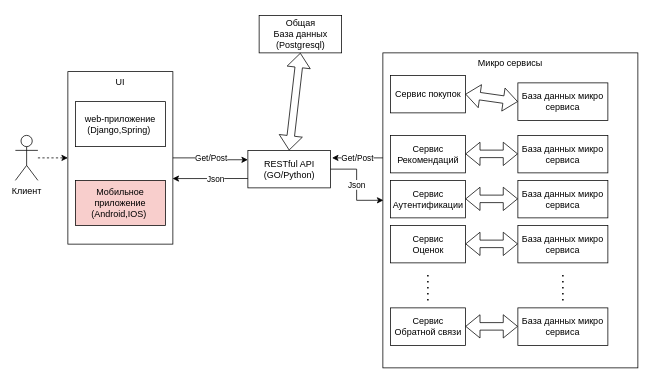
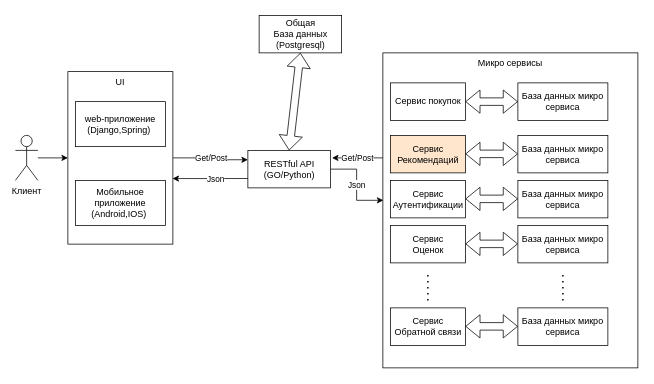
  <mxCell id="0" />
  <mxCell id="1" parent="0" />
  <mxCell id="2" value="Общая &lt;br&gt;База данных&lt;br&gt;(Postgresql)" style="html=1;" vertex="1" parent="1"><mxGeometry x="345" y="20" width="110" height="50" as="geometry" /></mxCell>
  <mxCell id="3" value="Json" style="edgeStyle=orthogonalEdgeStyle;rounded=0;orthogonalLoop=1;jettySize=auto;html=1;entryX=0.002;entryY=0.468;entryDx=0;entryDy=0;entryPerimeter=0;" edge="1" parent="1" source="4" target="15"><mxGeometry relative="1" as="geometry" /></mxCell>
  <mxCell id="4" value="RESTful API&lt;br&gt;(GO/Python)" style="html=1;" vertex="1" parent="1"><mxGeometry x="330" y="200" width="110" height="50" as="geometry" /></mxCell>
  <mxCell id="5" value="" style="shape=flexArrow;endArrow=classic;startArrow=classic;html=1;rounded=0;exitX=0.5;exitY=0;exitDx=0;exitDy=0;entryX=0.5;entryY=1;entryDx=0;entryDy=0;" edge="1" parent="1" source="4" target="2"><mxGeometry width="100" height="100" relative="1" as="geometry"><mxPoint x="290" y="190" as="sourcePoint" /><mxPoint x="390" y="90" as="targetPoint" /></mxGeometry></mxCell>
- <mxCell id="6" style="edgeStyle=orthogonalEdgeStyle;rounded=0;orthogonalLoop=1;jettySize=auto;html=1;dashed=1;" edge="1" parent="1" source="7" target="11"><mxGeometry relative="1" as="geometry" /></mxCell>
+ <mxCell id="6" style="edgeStyle=orthogonalEdgeStyle;rounded=0;orthogonalLoop=1;jettySize=auto;html=1;" edge="1" parent="1" source="7" target="11"><mxGeometry relative="1" as="geometry" /></mxCell>
  <mxCell id="7" value="Клиент" style="shape=umlActor;verticalLabelPosition=bottom;verticalAlign=top;html=1;outlineConnect=0;" vertex="1" parent="1"><mxGeometry x="20" y="180" width="30" height="60" as="geometry" /></mxCell>
  <mxCell id="8" value="web-приложение&lt;br&gt;(Django,Spring)&amp;nbsp;" style="rounded=0;whiteSpace=wrap;html=1;" vertex="1" parent="1"><mxGeometry x="100" y="135" width="120" height="60" as="geometry" /></mxCell>
- <mxCell id="9" value="Мобильное приложение&lt;br&gt;(Android,IOS)&amp;nbsp;" style="rounded=0;whiteSpace=wrap;html=1;fillColor=#f8cecc;" vertex="1" parent="1"><mxGeometry x="100" y="240" width="120" height="60" as="geometry" /></mxCell>
+ <mxCell id="9" value="Мобильное приложение&lt;br&gt;(Android,IOS)&amp;nbsp;" style="rounded=0;whiteSpace=wrap;html=1;" vertex="1" parent="1"><mxGeometry x="100" y="240" width="120" height="60" as="geometry" /></mxCell>
  <mxCell id="10" value="Get/Post" style="edgeStyle=orthogonalEdgeStyle;rounded=0;orthogonalLoop=1;jettySize=auto;html=1;entryX=0;entryY=0.25;entryDx=0;entryDy=0;" edge="1" parent="1" source="11" target="4"><mxGeometry relative="1" as="geometry"><Array as="points"><mxPoint x="290" y="210" /><mxPoint x="290" y="212" /></Array></mxGeometry></mxCell>
  <mxCell id="11" value="UI" style="rounded=0;whiteSpace=wrap;html=1;fillColor=none;verticalAlign=top;" vertex="1" parent="1"><mxGeometry x="90" y="95" width="140" height="230" as="geometry" /></mxCell>
  <mxCell id="12" value="" style="endArrow=classic;html=1;rounded=0;exitX=0;exitY=0.75;exitDx=0;exitDy=0;entryX=0.997;entryY=0.62;entryDx=0;entryDy=0;entryPerimeter=0;" edge="1" parent="1" source="4" target="11"><mxGeometry width="50" height="50" relative="1" as="geometry"><mxPoint x="410" y="220" as="sourcePoint" /><mxPoint x="460" y="170" as="targetPoint" /></mxGeometry></mxCell>
  <mxCell id="13" value="Json" style="edgeLabel;html=1;align=center;verticalAlign=middle;resizable=0;points=[];" vertex="1" connectable="0" parent="12"><mxGeometry x="-0.131" relative="1" as="geometry"><mxPoint as="offset" /></mxGeometry></mxCell>
  <mxCell id="14" value="Get/Post" style="edgeStyle=orthogonalEdgeStyle;rounded=0;orthogonalLoop=1;jettySize=auto;html=1;entryX=1.02;entryY=0.2;entryDx=0;entryDy=0;entryPerimeter=0;" edge="1" parent="1" source="15" target="4"><mxGeometry relative="1" as="geometry"><Array as="points"><mxPoint x="480" y="210" /><mxPoint x="480" y="210" /></Array></mxGeometry></mxCell>
  <mxCell id="15" value="Микро сервисы" style="rounded=0;whiteSpace=wrap;html=1;fillColor=none;verticalAlign=top;" vertex="1" parent="1"><mxGeometry x="510" y="70" width="340" height="420" as="geometry" /></mxCell>
- <mxCell id="16" value="Сервис покупок" style="html=1;" vertex="1" parent="1"><mxGeometry x="520" y="100" width="100" height="50" as="geometry" /></mxCell>
+ <mxCell id="16" value="Сервис покупок" style="html=1;" vertex="1" parent="1"><mxGeometry x="520" y="110" width="100" height="50" as="geometry" /></mxCell>
  <mxCell id="17" value="База данных микро сервиса" style="rounded=0;whiteSpace=wrap;html=1;fillColor=none;" vertex="1" parent="1"><mxGeometry x="690" y="110" width="120" height="50" as="geometry" /></mxCell>
- <mxCell id="18" value="Сервис&lt;br&gt;Рекомендаций" style="html=1;" vertex="1" parent="1"><mxGeometry x="520" y="180" width="100" height="50" as="geometry" /></mxCell>
+ <mxCell id="18" value="Сервис&lt;br&gt;Рекомендаций" style="html=1;fillColor=#ffe6cc;" vertex="1" parent="1"><mxGeometry x="520" y="180" width="100" height="50" as="geometry" /></mxCell>
  <mxCell id="19" value="Сервис&lt;br&gt;Аутентификации" style="html=1;" vertex="1" parent="1"><mxGeometry x="520" y="240" width="100" height="50" as="geometry" /></mxCell>
  <mxCell id="20" value="Сервис&lt;br&gt;Оценок" style="html=1;" vertex="1" parent="1"><mxGeometry x="520" y="300" width="100" height="50" as="geometry" /></mxCell>
  <mxCell id="21" value="Сервис&lt;br&gt;Обратной связи" style="html=1;" vertex="1" parent="1"><mxGeometry x="520" y="410" width="100" height="50" as="geometry" /></mxCell>
  <mxCell id="22" value="База данных микро сервиса" style="rounded=0;whiteSpace=wrap;html=1;fillColor=none;" vertex="1" parent="1"><mxGeometry x="690" y="180" width="120" height="50" as="geometry" /></mxCell>
  <mxCell id="23" value="База данных микро сервиса" style="rounded=0;whiteSpace=wrap;html=1;fillColor=none;" vertex="1" parent="1"><mxGeometry x="690" y="240" width="120" height="50" as="geometry" /></mxCell>
  <mxCell id="24" value="База данных микро сервиса" style="rounded=0;whiteSpace=wrap;html=1;fillColor=none;" vertex="1" parent="1"><mxGeometry x="690" y="300" width="120" height="50" as="geometry" /></mxCell>
  <mxCell id="25" value="База данных микро сервиса" style="rounded=0;whiteSpace=wrap;html=1;fillColor=none;" vertex="1" parent="1"><mxGeometry x="690" y="410" width="120" height="50" as="geometry" /></mxCell>
  <mxCell id="26" value="" style="endArrow=none;dashed=1;html=1;dashPattern=1 3;strokeWidth=2;rounded=0;" edge="1" parent="1"><mxGeometry width="50" height="50" relative="1" as="geometry"><mxPoint x="570" y="400" as="sourcePoint" /><mxPoint x="570" y="360" as="targetPoint" /></mxGeometry></mxCell>
  <mxCell id="27" value="" style="endArrow=none;dashed=1;html=1;dashPattern=1 3;strokeWidth=2;rounded=0;" edge="1" parent="1"><mxGeometry width="50" height="50" relative="1" as="geometry"><mxPoint x="750" y="400" as="sourcePoint" /><mxPoint x="750" y="360" as="targetPoint" /></mxGeometry></mxCell>
  <mxCell id="28" value="" style="shape=flexArrow;endArrow=classic;startArrow=classic;html=1;rounded=0;exitX=1;exitY=0.5;exitDx=0;exitDy=0;entryX=0;entryY=0.5;entryDx=0;entryDy=0;" edge="1" parent="1" source="16" target="17"><mxGeometry width="100" height="100" relative="1" as="geometry"><mxPoint x="920" y="230" as="sourcePoint" /><mxPoint x="1020" y="130" as="targetPoint" /></mxGeometry></mxCell>
  <mxCell id="29" value="" style="shape=flexArrow;endArrow=classic;startArrow=classic;html=1;rounded=0;exitX=1;exitY=0.5;exitDx=0;exitDy=0;entryX=0;entryY=0.5;entryDx=0;entryDy=0;" edge="1" parent="1"><mxGeometry width="100" height="100" relative="1" as="geometry"><mxPoint x="620" y="204.66" as="sourcePoint" /><mxPoint x="690" y="204.66" as="targetPoint" /></mxGeometry></mxCell>
  <mxCell id="30" value="" style="shape=flexArrow;endArrow=classic;startArrow=classic;html=1;rounded=0;exitX=1;exitY=0.5;exitDx=0;exitDy=0;entryX=0;entryY=0.5;entryDx=0;entryDy=0;" edge="1" parent="1"><mxGeometry width="100" height="100" relative="1" as="geometry"><mxPoint x="620" y="264.66" as="sourcePoint" /><mxPoint x="690" y="264.66" as="targetPoint" /></mxGeometry></mxCell>
  <mxCell id="31" value="" style="shape=flexArrow;endArrow=classic;startArrow=classic;html=1;rounded=0;exitX=1;exitY=0.5;exitDx=0;exitDy=0;entryX=0;entryY=0.5;entryDx=0;entryDy=0;" edge="1" parent="1"><mxGeometry width="100" height="100" relative="1" as="geometry"><mxPoint x="620" y="324.66" as="sourcePoint" /><mxPoint x="690" y="324.66" as="targetPoint" /></mxGeometry></mxCell>
  <mxCell id="32" value="" style="shape=flexArrow;endArrow=classic;startArrow=classic;html=1;rounded=0;exitX=1;exitY=0.5;exitDx=0;exitDy=0;entryX=0;entryY=0.5;entryDx=0;entryDy=0;" edge="1" parent="1"><mxGeometry width="100" height="100" relative="1" as="geometry"><mxPoint x="620" y="434.66" as="sourcePoint" /><mxPoint x="690" y="434.66" as="targetPoint" /></mxGeometry></mxCell>
